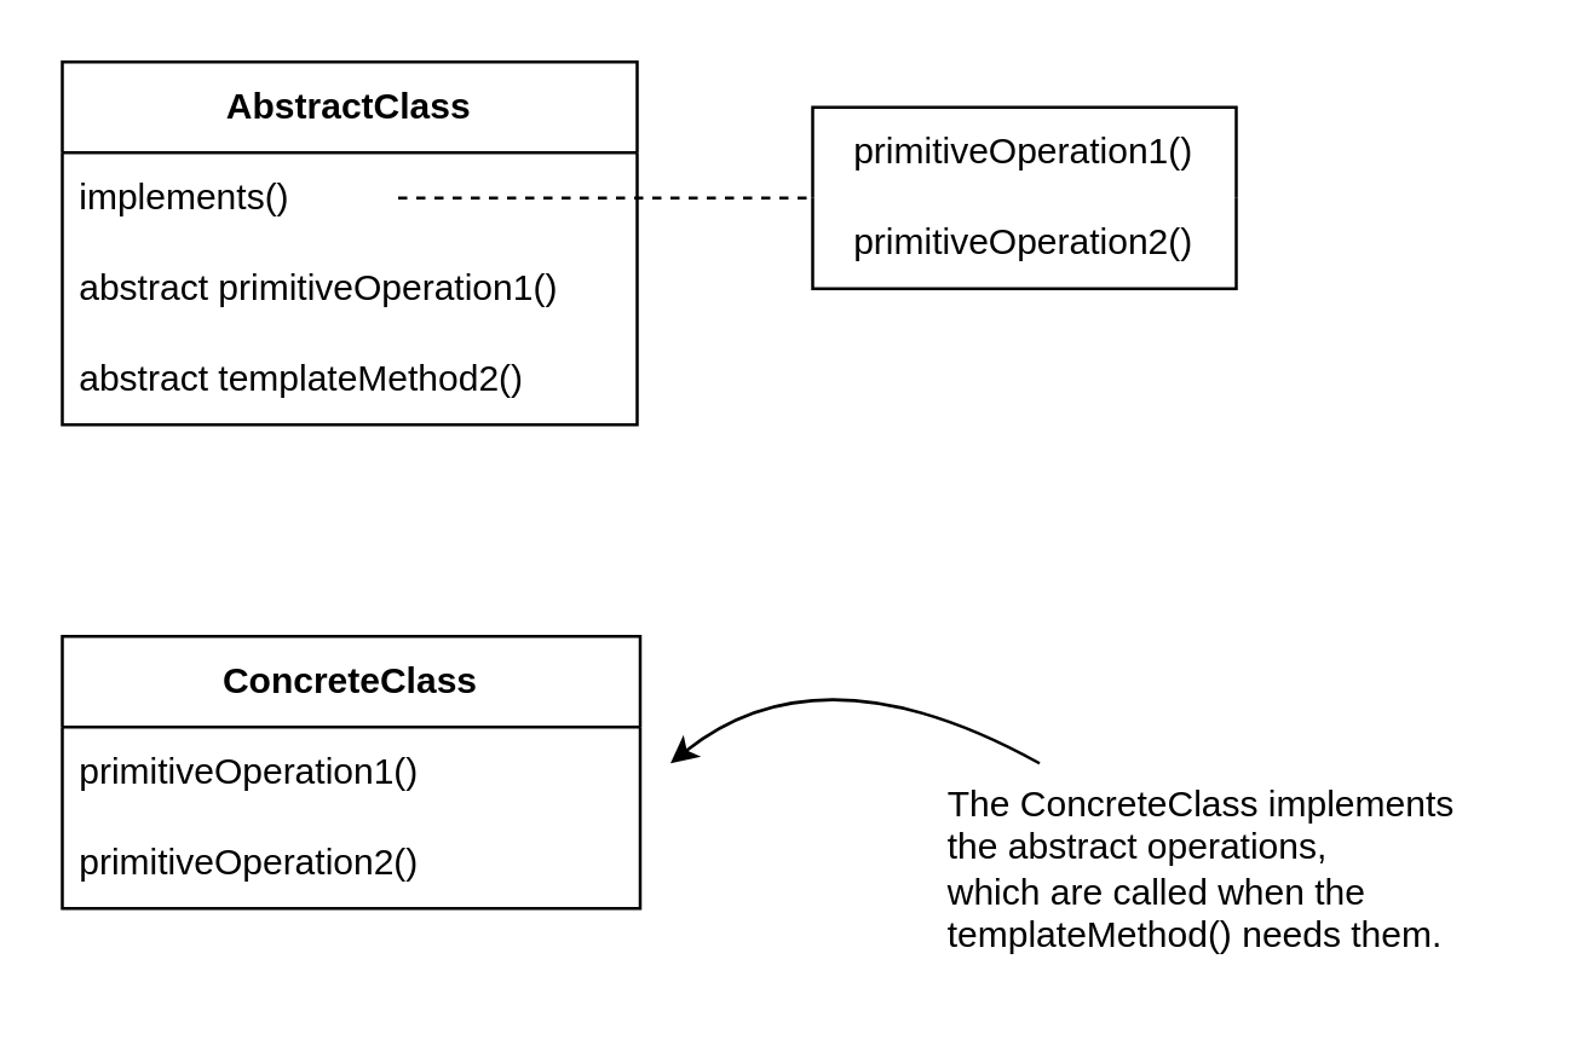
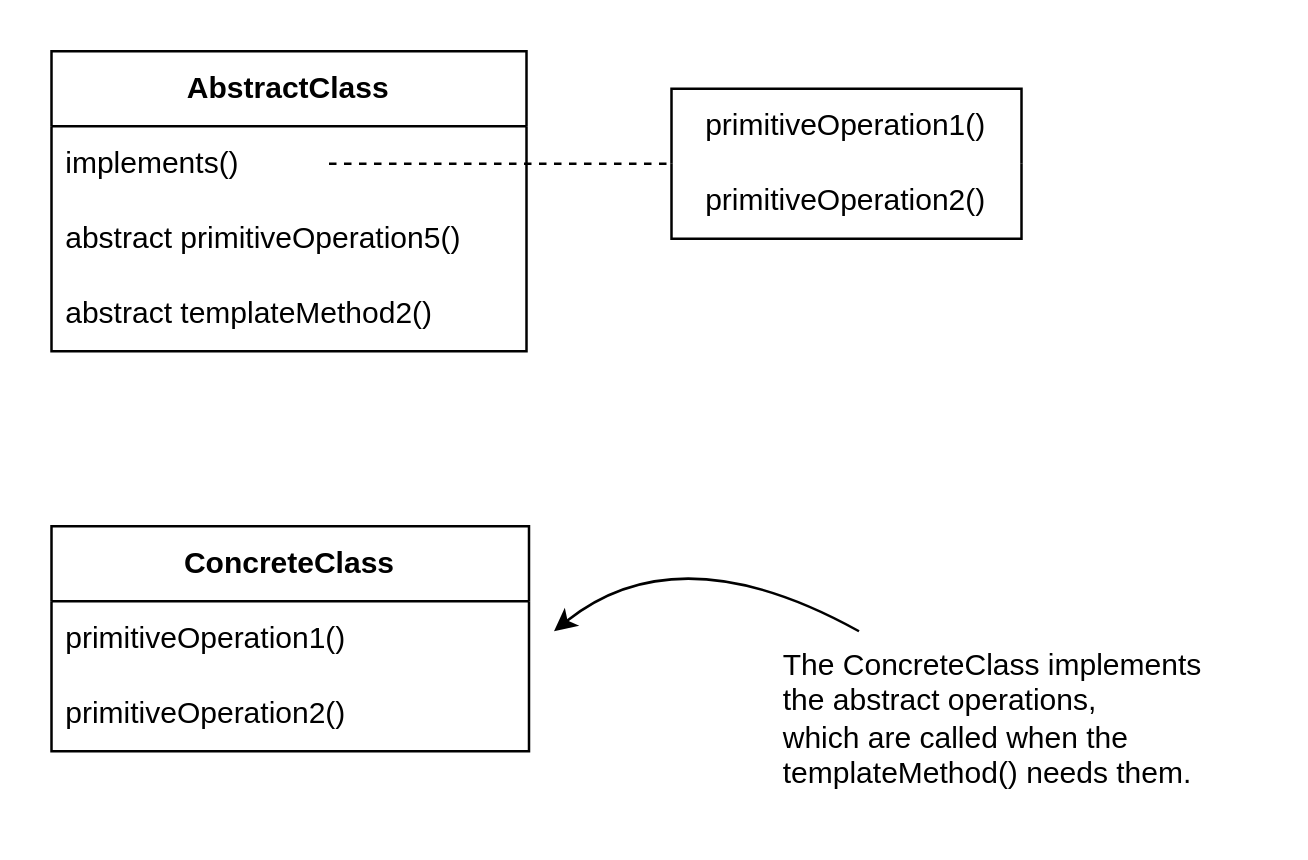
  <mxCell id="0" />
  <mxCell id="1" parent="0" />
  <mxCell id="2" value="AbstractClass" style="swimlane;fontStyle=1;childLayout=stackLayout;horizontal=1;startSize=30;horizontalStack=0;resizeParent=1;resizeParentMax=0;resizeLast=0;collapsible=1;marginBottom=0;whiteSpace=wrap;html=1;" parent="1" vertex="1"><mxGeometry x="20" y="20" width="190" height="120" as="geometry" /></mxCell>
  <mxCell id="3" value="implements()" style="text;strokeColor=none;fillColor=none;align=left;verticalAlign=middle;spacingLeft=4;spacingRight=4;overflow=hidden;points=[[0,0.5],[1,0.5]];portConstraint=eastwest;rotatable=0;whiteSpace=wrap;html=1;" parent="2" vertex="1"><mxGeometry y="30" width="190" height="30" as="geometry" /></mxCell>
- <mxCell id="4" value="abstract primitiveOperation1()" style="text;strokeColor=none;fillColor=none;align=left;verticalAlign=middle;spacingLeft=4;spacingRight=4;overflow=hidden;points=[[0,0.5],[1,0.5]];portConstraint=eastwest;rotatable=0;whiteSpace=wrap;html=1;" parent="2" vertex="1"><mxGeometry y="60" width="190" height="30" as="geometry" /></mxCell>
+ <mxCell id="4" value="abstract primitiveOperation5()" style="text;strokeColor=none;fillColor=none;align=left;verticalAlign=middle;spacingLeft=4;spacingRight=4;overflow=hidden;points=[[0,0.5],[1,0.5]];portConstraint=eastwest;rotatable=0;whiteSpace=wrap;html=1;" parent="2" vertex="1"><mxGeometry y="60" width="190" height="30" as="geometry" /></mxCell>
  <mxCell id="5" value="abstract templateMethod2()" style="text;strokeColor=none;fillColor=none;align=left;verticalAlign=middle;spacingLeft=4;spacingRight=4;overflow=hidden;points=[[0,0.5],[1,0.5]];portConstraint=eastwest;rotatable=0;whiteSpace=wrap;html=1;" parent="2" vertex="1"><mxGeometry y="90" width="190" height="30" as="geometry" /></mxCell>
  <mxCell id="6" value="ConcreteClass" style="swimlane;fontStyle=1;childLayout=stackLayout;horizontal=1;startSize=30;horizontalStack=0;resizeParent=1;resizeParentMax=0;resizeLast=0;collapsible=1;marginBottom=0;whiteSpace=wrap;html=1;" parent="1" vertex="1"><mxGeometry x="20" y="210" width="191" height="90" as="geometry" /></mxCell>
  <mxCell id="7" value="primitiveOperation1()" style="text;strokeColor=none;fillColor=none;align=left;verticalAlign=middle;spacingLeft=4;spacingRight=4;overflow=hidden;points=[[0,0.5],[1,0.5]];portConstraint=eastwest;rotatable=0;whiteSpace=wrap;html=1;" parent="6" vertex="1"><mxGeometry y="30" width="191" height="30" as="geometry" /></mxCell>
  <mxCell id="8" value="primitiveOperation2()" style="text;strokeColor=none;fillColor=none;align=left;verticalAlign=middle;spacingLeft=4;spacingRight=4;overflow=hidden;points=[[0,0.5],[1,0.5]];portConstraint=eastwest;rotatable=0;whiteSpace=wrap;html=1;" parent="6" vertex="1"><mxGeometry y="60" width="191" height="30" as="geometry" /></mxCell>
  <mxCell id="9" value="&lt;span style=&quot;font-weight: 400;&quot;&gt;primitiveOperation1()&lt;/span&gt;" style="swimlane;fontStyle=1;childLayout=stackLayout;horizontal=1;startSize=30;horizontalStack=0;resizeParent=1;resizeParentMax=0;resizeLast=0;collapsible=1;marginBottom=0;whiteSpace=wrap;html=1;swimlaneLine=0;rounded=0;align=center;" parent="1" vertex="1"><mxGeometry x="268" y="35" width="140" height="60" as="geometry" /></mxCell>
  <mxCell id="10" value="primitiveOperation2()" style="text;strokeColor=none;fillColor=none;align=center;verticalAlign=middle;spacingLeft=4;spacingRight=4;overflow=hidden;points=[[0,0.5],[1,0.5]];portConstraint=eastwest;rotatable=0;whiteSpace=wrap;html=1;" parent="9" vertex="1"><mxGeometry y="30" width="140" height="30" as="geometry" /></mxCell>
  <mxCell id="11" value="" style="endArrow=none;dashed=1;html=1;rounded=0;" edge="1" parent="1" target="9"><mxGeometry width="50" height="50" relative="1" as="geometry"><mxPoint x="131" y="65" as="sourcePoint" /><mxPoint x="531" y="150" as="targetPoint" /></mxGeometry></mxCell>
  <mxCell id="12" value="&lt;div&gt;The ConcreteClass implements&lt;/div&gt;&lt;div&gt;the abstract operations,&lt;/div&gt;&lt;div&gt;which are called when the&lt;/div&gt;&lt;div&gt;templateMethod() needs them.&lt;/div&gt;" style="text;html=1;align=left;verticalAlign=middle;resizable=0;points=[];autosize=1;strokeColor=none;fillColor=none;" vertex="1" parent="1"><mxGeometry x="311" y="252" width="190" height="70" as="geometry" /></mxCell>
  <mxCell id="13" value="" style="endArrow=classic;html=1;sourcePerimeterSpacing=0;targetPerimeterSpacing=6;curved=1;endSize=6;spacingTop=0;spacingBottom=0;spacingLeft=0;spacingRight=0;" edge="1" parent="1" source="12"><mxGeometry width="50" height="50" relative="1" as="geometry"><mxPoint x="231" y="462" as="sourcePoint" /><mxPoint x="221" y="252" as="targetPoint" /><Array as="points"><mxPoint x="271" y="212" /></Array></mxGeometry></mxCell>
